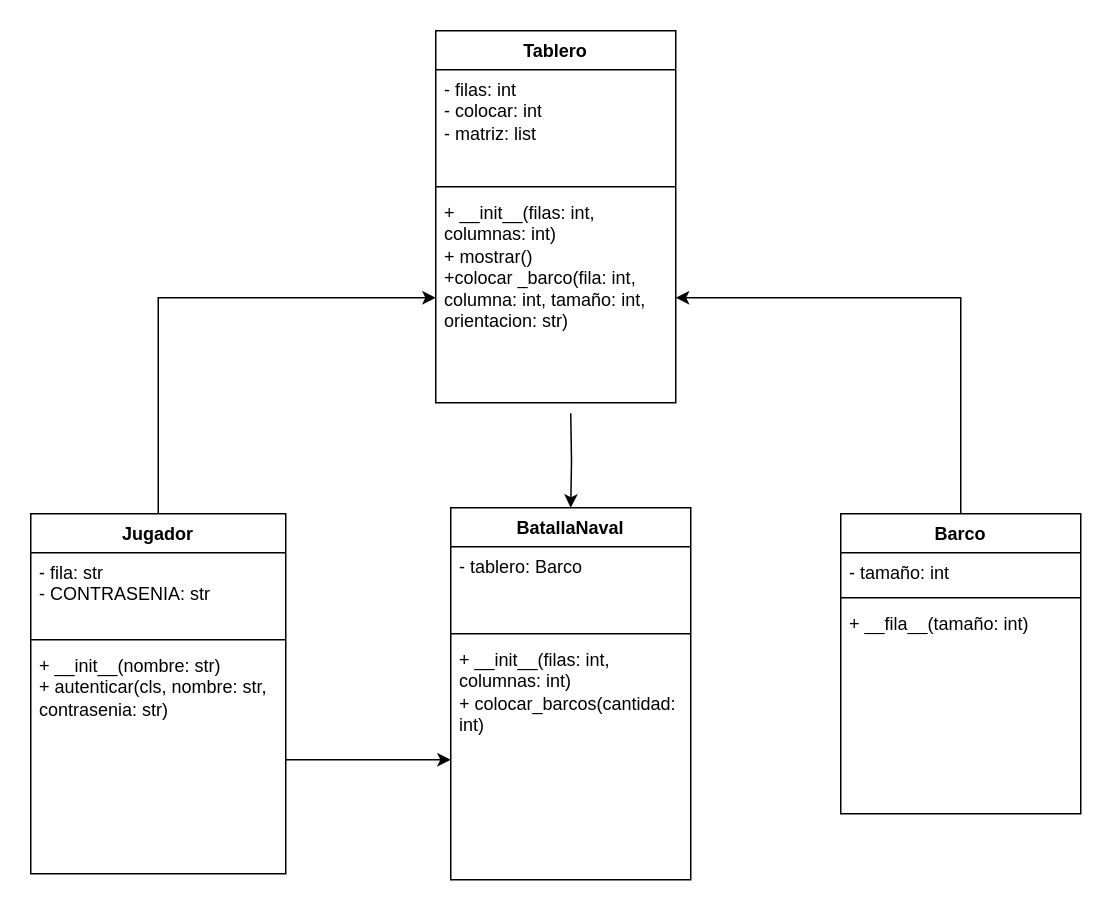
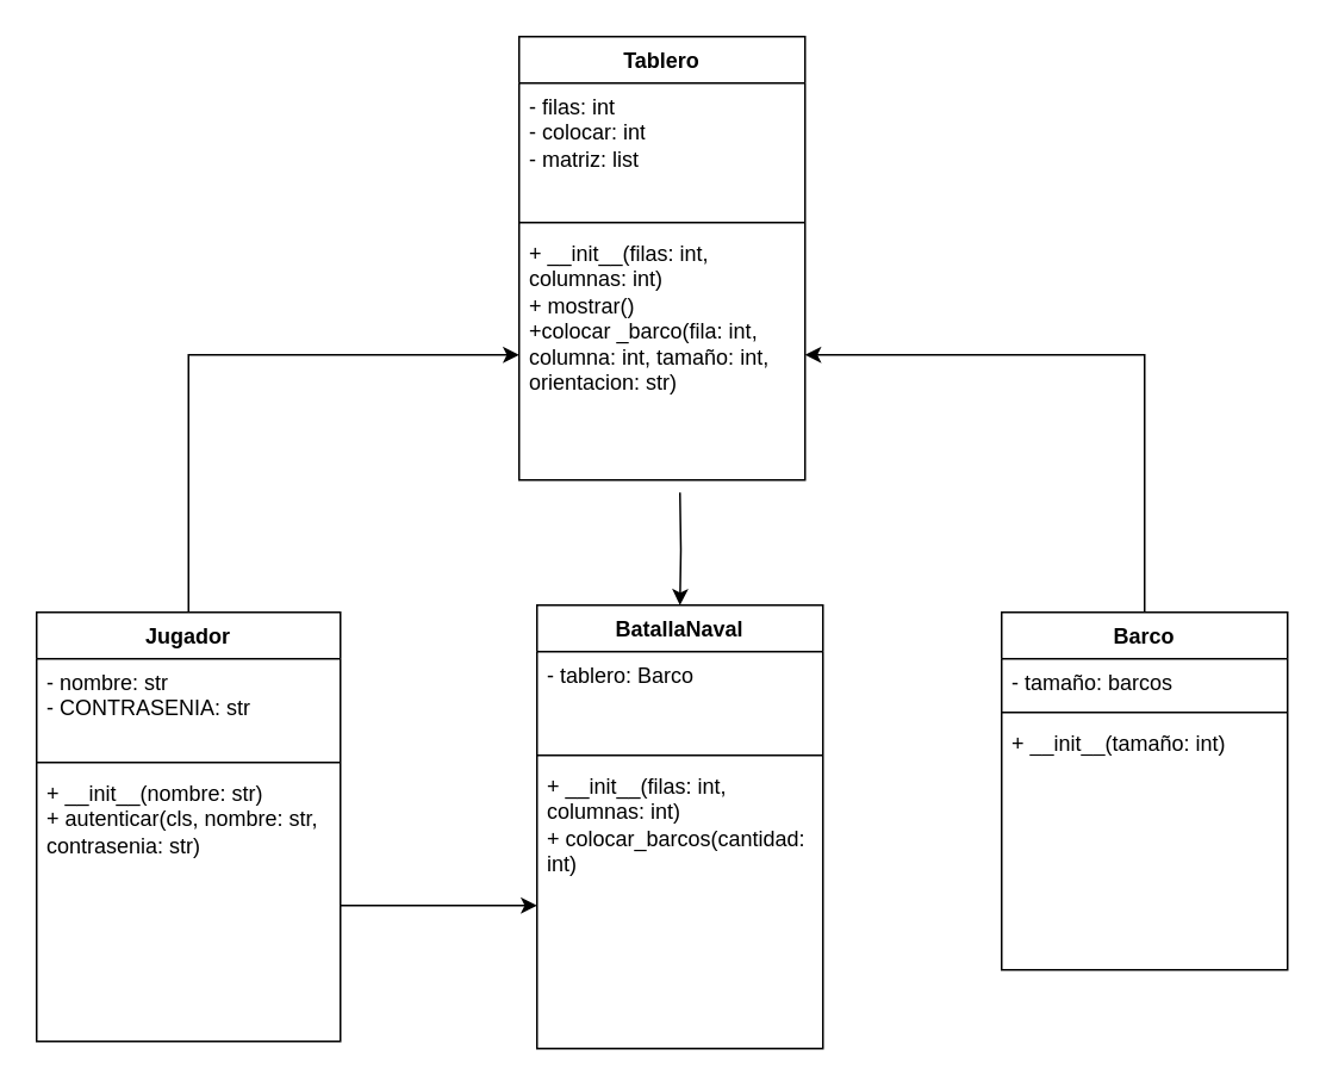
  <mxCell id="0" />
  <mxCell id="1" parent="0" />
  <mxCell id="2" value="BatallaNaval&lt;div&gt;&lt;br&gt;&lt;/div&gt;" style="swimlane;fontStyle=1;align=center;verticalAlign=top;childLayout=stackLayout;horizontal=1;startSize=26;horizontalStack=0;resizeParent=1;resizeParentMax=0;resizeLast=0;collapsible=1;marginBottom=0;whiteSpace=wrap;html=1;" parent="1" vertex="1"><mxGeometry x="300" y="338" width="160" height="248" as="geometry" /></mxCell>
  <mxCell id="3" value="&lt;div&gt;&lt;span style=&quot;background-color: transparent; color: light-dark(rgb(0, 0, 0), rgb(255, 255, 255));&quot;&gt;- tablero: Barco&lt;/span&gt;&lt;/div&gt;&lt;div&gt;&lt;div&gt;&lt;br&gt;&lt;/div&gt;&lt;div&gt;&lt;/div&gt;&lt;/div&gt;" style="text;strokeColor=none;fillColor=none;align=left;verticalAlign=top;spacingLeft=4;spacingRight=4;overflow=hidden;rotatable=0;points=[[0,0.5],[1,0.5]];portConstraint=eastwest;whiteSpace=wrap;html=1;" parent="2" vertex="1"><mxGeometry y="26" width="160" height="54" as="geometry" /></mxCell>
  <mxCell id="4" value="" style="line;strokeWidth=1;fillColor=none;align=left;verticalAlign=middle;spacingTop=-1;spacingLeft=3;spacingRight=3;rotatable=0;labelPosition=right;points=[];portConstraint=eastwest;strokeColor=inherit;" parent="2" vertex="1"><mxGeometry y="80" width="160" height="8" as="geometry" /></mxCell>
  <mxCell id="5" value="+ __init__(filas: &lt;span class=&quot;hljs-type&quot;&gt;int&lt;/span&gt;, columnas: &lt;span class=&quot;hljs-type&quot;&gt;int&lt;/span&gt;)&amp;nbsp;&lt;div&gt;+ colocar_barcos(cantidad: &lt;span class=&quot;hljs-type&quot;&gt;int&lt;/span&gt;)&lt;/div&gt;" style="text;strokeColor=none;fillColor=none;align=left;verticalAlign=top;spacingLeft=4;spacingRight=4;overflow=hidden;rotatable=0;points=[[0,0.5],[1,0.5]];portConstraint=eastwest;whiteSpace=wrap;html=1;" parent="2" vertex="1"><mxGeometry y="88" width="160" height="160" as="geometry" /></mxCell>
  <mxCell id="6" style="edgeStyle=orthogonalEdgeStyle;rounded=0;orthogonalLoop=1;jettySize=auto;html=1;entryX=0.5;entryY=0;entryDx=0;entryDy=0;" parent="1" target="2" edge="1"><mxGeometry relative="1" as="geometry"><mxPoint x="380" y="275" as="sourcePoint" /></mxGeometry></mxCell>
  <mxCell id="7" style="edgeStyle=orthogonalEdgeStyle;rounded=0;orthogonalLoop=1;jettySize=auto;html=1;entryX=0;entryY=0.5;entryDx=0;entryDy=0;" parent="1" source="8" target="15" edge="1"><mxGeometry relative="1" as="geometry" /></mxCell>
  <mxCell id="8" value="Jugador" style="swimlane;fontStyle=1;align=center;verticalAlign=top;childLayout=stackLayout;horizontal=1;startSize=26;horizontalStack=0;resizeParent=1;resizeParentMax=0;resizeLast=0;collapsible=1;marginBottom=0;whiteSpace=wrap;html=1;" parent="1" vertex="1"><mxGeometry x="20" y="342" width="170" height="240" as="geometry" /></mxCell>
- <mxCell id="9" value="- fila: str&lt;div&gt;&lt;span style=&quot;background-color: transparent; color: light-dark(rgb(0, 0, 0), rgb(255, 255, 255));&quot;&gt;- CONTRASENIA: str&lt;/span&gt;&lt;/div&gt;&lt;div&gt;&lt;br&gt;&lt;/div&gt;" style="text;strokeColor=none;fillColor=none;align=left;verticalAlign=top;spacingLeft=4;spacingRight=4;overflow=hidden;rotatable=0;points=[[0,0.5],[1,0.5]];portConstraint=eastwest;whiteSpace=wrap;html=1;" parent="8" vertex="1"><mxGeometry y="26" width="170" height="54" as="geometry" /></mxCell>
+ <mxCell id="9" value="- nombre: str&lt;div&gt;&lt;span style=&quot;background-color: transparent; color: light-dark(rgb(0, 0, 0), rgb(255, 255, 255));&quot;&gt;- CONTRASENIA: str&lt;/span&gt;&lt;/div&gt;&lt;div&gt;&lt;br&gt;&lt;/div&gt;" style="text;strokeColor=none;fillColor=none;align=left;verticalAlign=top;spacingLeft=4;spacingRight=4;overflow=hidden;rotatable=0;points=[[0,0.5],[1,0.5]];portConstraint=eastwest;whiteSpace=wrap;html=1;" parent="8" vertex="1"><mxGeometry y="26" width="170" height="54" as="geometry" /></mxCell>
  <mxCell id="10" value="" style="line;strokeWidth=1;fillColor=none;align=left;verticalAlign=middle;spacingTop=-1;spacingLeft=3;spacingRight=3;rotatable=0;labelPosition=right;points=[];portConstraint=eastwest;strokeColor=inherit;" parent="8" vertex="1"><mxGeometry y="80" width="170" height="8" as="geometry" /></mxCell>
  <mxCell id="11" value="+ __init__(nombre: str)&amp;nbsp;&lt;div&gt;+ autenticar(cls, nombre: str, contrasenia: str)&lt;/div&gt;" style="text;strokeColor=none;fillColor=none;align=left;verticalAlign=top;spacingLeft=4;spacingRight=4;overflow=hidden;rotatable=0;points=[[0,0.5],[1,0.5]];portConstraint=eastwest;whiteSpace=wrap;html=1;" parent="8" vertex="1"><mxGeometry y="88" width="170" height="152" as="geometry" /></mxCell>
  <mxCell id="12" value="Tablero" style="swimlane;fontStyle=1;align=center;verticalAlign=top;childLayout=stackLayout;horizontal=1;startSize=26;horizontalStack=0;resizeParent=1;resizeParentMax=0;resizeLast=0;collapsible=1;marginBottom=0;whiteSpace=wrap;html=1;" parent="1" vertex="1"><mxGeometry x="290" y="20" width="160" height="248" as="geometry" /></mxCell>
  <mxCell id="13" value="&lt;div&gt;- filas: int&lt;/div&gt;&lt;div&gt;- colocar: int&lt;/div&gt;&lt;div&gt;- matriz: list&lt;/div&gt;&lt;div&gt;&lt;br&gt;&lt;/div&gt;" style="text;strokeColor=none;fillColor=none;align=left;verticalAlign=top;spacingLeft=4;spacingRight=4;overflow=hidden;rotatable=0;points=[[0,0.5],[1,0.5]];portConstraint=eastwest;whiteSpace=wrap;html=1;" parent="12" vertex="1"><mxGeometry y="26" width="160" height="74" as="geometry" /></mxCell>
  <mxCell id="14" value="" style="line;strokeWidth=1;fillColor=none;align=left;verticalAlign=middle;spacingTop=-1;spacingLeft=3;spacingRight=3;rotatable=0;labelPosition=right;points=[];portConstraint=eastwest;strokeColor=inherit;" parent="12" vertex="1"><mxGeometry y="100" width="160" height="8" as="geometry" /></mxCell>
  <mxCell id="15" value="+ __init__(filas: int, columnas: int)&lt;div&gt;+ mostrar()&lt;/div&gt;&lt;div&gt;+colocar _barco(fila: &lt;span class=&quot;hljs-type&quot;&gt;int&lt;/span&gt;, columna: &lt;span class=&quot;hljs-type&quot;&gt;int&lt;/span&gt;, tamaño: &lt;span class=&quot;hljs-type&quot;&gt;int&lt;/span&gt;, orientacion: str)&lt;br&gt;&lt;div&gt;&lt;br&gt;&lt;/div&gt;&lt;div&gt;&lt;br&gt;&lt;/div&gt;&lt;/div&gt;" style="text;strokeColor=none;fillColor=none;align=left;verticalAlign=top;spacingLeft=4;spacingRight=4;overflow=hidden;rotatable=0;points=[[0,0.5],[1,0.5]];portConstraint=eastwest;whiteSpace=wrap;html=1;" parent="12" vertex="1"><mxGeometry y="108" width="160" height="140" as="geometry" /></mxCell>
  <mxCell id="16" style="edgeStyle=orthogonalEdgeStyle;rounded=0;orthogonalLoop=1;jettySize=auto;html=1;entryX=0;entryY=0.5;entryDx=0;entryDy=0;" parent="1" source="11" target="5" edge="1"><mxGeometry relative="1" as="geometry" /></mxCell>
  <mxCell id="17" value="Barco" style="swimlane;fontStyle=1;align=center;verticalAlign=top;childLayout=stackLayout;horizontal=1;startSize=26;horizontalStack=0;resizeParent=1;resizeParentMax=0;resizeLast=0;collapsible=1;marginBottom=0;whiteSpace=wrap;html=1;" parent="1" vertex="1"><mxGeometry x="560" y="342" width="160" height="200" as="geometry" /></mxCell>
- <mxCell id="18" value="- tamaño: int" style="text;strokeColor=none;fillColor=none;align=left;verticalAlign=top;spacingLeft=4;spacingRight=4;overflow=hidden;rotatable=0;points=[[0,0.5],[1,0.5]];portConstraint=eastwest;whiteSpace=wrap;html=1;" parent="17" vertex="1"><mxGeometry y="26" width="160" height="26" as="geometry" /></mxCell>
+ <mxCell id="18" value="- tamaño: barcos" style="text;strokeColor=none;fillColor=none;align=left;verticalAlign=top;spacingLeft=4;spacingRight=4;overflow=hidden;rotatable=0;points=[[0,0.5],[1,0.5]];portConstraint=eastwest;whiteSpace=wrap;html=1;" parent="17" vertex="1"><mxGeometry y="26" width="160" height="26" as="geometry" /></mxCell>
  <mxCell id="19" value="" style="line;strokeWidth=1;fillColor=none;align=left;verticalAlign=middle;spacingTop=-1;spacingLeft=3;spacingRight=3;rotatable=0;labelPosition=right;points=[];portConstraint=eastwest;strokeColor=inherit;" parent="17" vertex="1"><mxGeometry y="52" width="160" height="8" as="geometry" /></mxCell>
- <mxCell id="20" value="+ __fila__(tamaño: int)" style="text;strokeColor=none;fillColor=none;align=left;verticalAlign=top;spacingLeft=4;spacingRight=4;overflow=hidden;rotatable=0;points=[[0,0.5],[1,0.5]];portConstraint=eastwest;whiteSpace=wrap;html=1;" parent="17" vertex="1"><mxGeometry y="60" width="160" height="140" as="geometry" /></mxCell>
+ <mxCell id="20" value="+ __init__(tamaño: int)" style="text;strokeColor=none;fillColor=none;align=left;verticalAlign=top;spacingLeft=4;spacingRight=4;overflow=hidden;rotatable=0;points=[[0,0.5],[1,0.5]];portConstraint=eastwest;whiteSpace=wrap;html=1;" parent="17" vertex="1"><mxGeometry y="60" width="160" height="140" as="geometry" /></mxCell>
  <mxCell id="21" style="edgeStyle=orthogonalEdgeStyle;rounded=0;orthogonalLoop=1;jettySize=auto;html=1;entryX=1;entryY=0.5;entryDx=0;entryDy=0;exitX=0.5;exitY=0;exitDx=0;exitDy=0;" parent="1" source="17" target="15" edge="1"><mxGeometry relative="1" as="geometry" /></mxCell>
